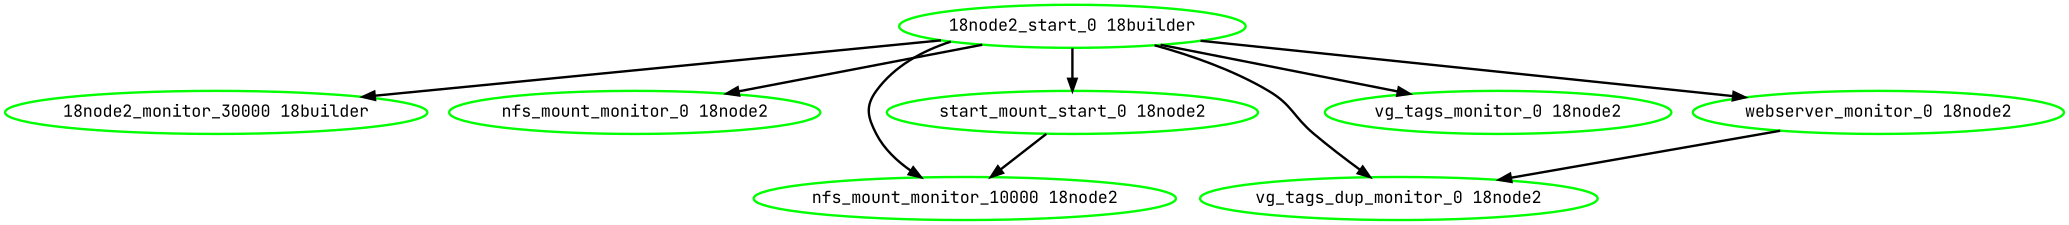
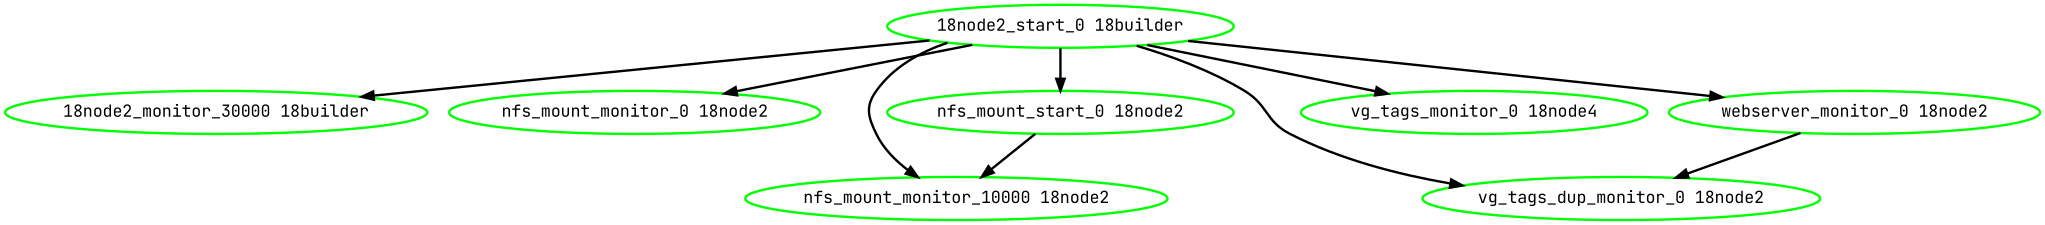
  digraph {
    fontname="JetBrains Mono"
    node [color=green fontcolor=black fontname="JetBrains Mono" style=bold]
    edge [fontname="JetBrains Mono" style=bold]
    "18node2_start_0 18builder"
    "18node2_monitor_30000 18builder"
    "nfs_mount_monitor_0 18node2"
    "nfs_mount_monitor_10000 18node2"
-   "nfs_mount_start_0 18node2" [label="start_mount_start_0 18node2"]
+   "nfs_mount_start_0 18node2"
    "vg_tags_dup_monitor_0 18node2"
-   "vg_tags_monitor_0 18node2"
+   "vg_tags_monitor_0 18node2" [label="vg_tags_monitor_0 18node4"]
    "webserver_monitor_0 18node2"
    "18node2_start_0 18builder" -> "18node2_monitor_30000 18builder"
    "18node2_start_0 18builder" -> "nfs_mount_monitor_0 18node2"
    "18node2_start_0 18builder" -> "nfs_mount_monitor_10000 18node2"
    "18node2_start_0 18builder" -> "nfs_mount_start_0 18node2"
    "18node2_start_0 18builder" -> "vg_tags_dup_monitor_0 18node2"
    "18node2_start_0 18builder" -> "vg_tags_monitor_0 18node2"
    "18node2_start_0 18builder" -> "webserver_monitor_0 18node2"
    "nfs_mount_start_0 18node2" -> "nfs_mount_monitor_10000 18node2"
    "webserver_monitor_0 18node2" -> "vg_tags_dup_monitor_0 18node2"
  }
